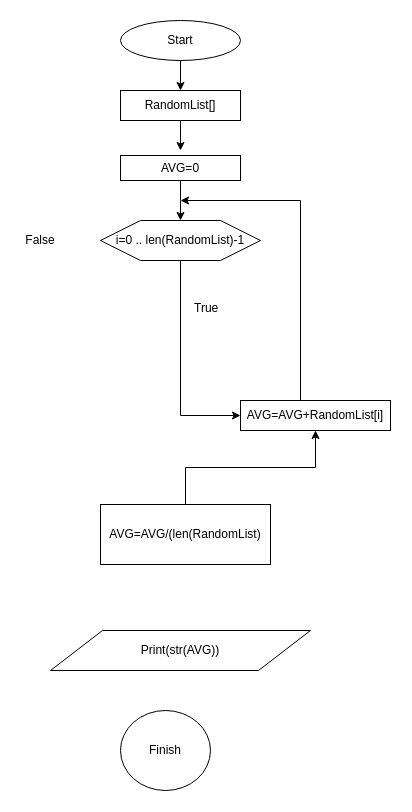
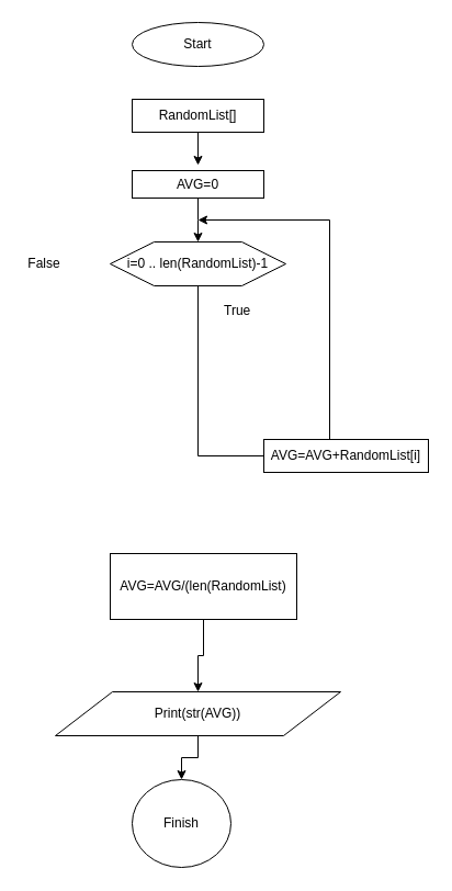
  <mxCell id="0" />
  <mxCell id="1" parent="0" />
  <mxCell id="2" value="Start" style="ellipse;whiteSpace=wrap;html=1;" parent="1" vertex="1"><mxGeometry x="120" y="20" width="120" height="40" as="geometry" /></mxCell>
- <mxCell id="3" value="" style="endArrow=classic;html=1;exitX=0.5;exitY=1;exitDx=0;exitDy=0;entryX=0.5;entryY=0;entryDx=0;entryDy=0;" parent="1" source="2" target="5" edge="1"><mxGeometry width="50" height="50" relative="1" as="geometry"><mxPoint x="106" y="130" as="sourcePoint" /><mxPoint x="190" y="80" as="targetPoint" /></mxGeometry></mxCell>
  <mxCell id="4" style="edgeStyle=orthogonalEdgeStyle;rounded=0;orthogonalLoop=1;jettySize=auto;html=1;exitX=0.5;exitY=1;exitDx=0;exitDy=0;" parent="1" source="5" edge="1"><mxGeometry relative="1" as="geometry"><mxPoint x="180" y="150" as="targetPoint" /></mxGeometry></mxCell>
  <mxCell id="5" value="RandomList[]" style="rounded=0;whiteSpace=wrap;html=1;" parent="1" vertex="1"><mxGeometry x="120" y="90" width="120" height="30" as="geometry" /></mxCell>
  <mxCell id="6" value="i=0 .. len(RandomList)-1" style="shape=hexagon;perimeter=hexagonPerimeter2;whiteSpace=wrap;html=1;" parent="1" vertex="1"><mxGeometry x="100" y="220" width="160" height="40" as="geometry" /></mxCell>
  <mxCell id="7" style="edgeStyle=orthogonalEdgeStyle;rounded=0;orthogonalLoop=1;jettySize=auto;html=1;exitX=0.5;exitY=1;exitDx=0;exitDy=0;" parent="1" source="8" edge="1"><mxGeometry relative="1" as="geometry"><mxPoint x="180" y="220" as="targetPoint" /></mxGeometry></mxCell>
  <mxCell id="8" value="AVG=0" style="rounded=0;whiteSpace=wrap;html=1;" parent="1" vertex="1"><mxGeometry x="120" y="155" width="120" height="25" as="geometry" /></mxCell>
- <mxCell id="9" value="" style="edgeStyle=orthogonalEdgeStyle;rounded=0;orthogonalLoop=1;jettySize=auto;html=1;entryX=0;entryY=0.5;entryDx=0;entryDy=0;" parent="1" source="6" target="11" edge="1"><mxGeometry relative="1" as="geometry"><mxPoint x="180" y="300" as="targetPoint" /></mxGeometry></mxCell>
+ <mxCell id="9" value="" style="edgeStyle=orthogonalEdgeStyle;rounded=0;orthogonalLoop=1;jettySize=auto;html=1;entryX=0;entryY=0.5;entryDx=0;entryDy=0;endArrow=none;" parent="1" source="6" target="11" edge="1"><mxGeometry relative="1" as="geometry"><mxPoint x="180" y="300" as="targetPoint" /></mxGeometry></mxCell>
  <mxCell id="10" style="edgeStyle=orthogonalEdgeStyle;rounded=0;orthogonalLoop=1;jettySize=auto;html=1;" parent="1" source="11" edge="1"><mxGeometry relative="1" as="geometry"><mxPoint x="180" y="200" as="targetPoint" /><Array as="points"><mxPoint x="300" y="200" /></Array></mxGeometry></mxCell>
  <mxCell id="11" value="AVG=AVG+RandomList[i]" style="rounded=0;whiteSpace=wrap;html=1;" parent="1" vertex="1"><mxGeometry x="240" y="400" width="150" height="30" as="geometry" /></mxCell>
+ <mxCell id="12" style="edgeStyle=orthogonalEdgeStyle;rounded=0;orthogonalLoop=1;jettySize=auto;html=1;" parent="1" source="13" target="14" edge="1"><mxGeometry relative="1" as="geometry"><mxPoint x="180" y="720" as="targetPoint" /></mxGeometry></mxCell>
  <mxCell id="13" value="Print(str(AVG))" style="shape=parallelogram;perimeter=parallelogramPerimeter;whiteSpace=wrap;html=1;" parent="1" vertex="1"><mxGeometry x="50" y="630" width="260" height="40" as="geometry" /></mxCell>
  <mxCell id="14" value="Finish" style="ellipse;whiteSpace=wrap;html=1;" parent="1" vertex="1"><mxGeometry x="120" y="710" width="90" height="80" as="geometry" /></mxCell>
  <mxCell id="15" value="False" style="text;html=1;strokeColor=none;fillColor=none;align=center;verticalAlign=middle;whiteSpace=wrap;rounded=0;" parent="1" vertex="1"><mxGeometry x="20" y="230" width="40" height="20" as="geometry" /></mxCell>
- <mxCell id="16" value="True" style="text;html=1;resizable=0;points=[];autosize=1;align=left;verticalAlign=top;spacingTop=-4;" parent="1" vertex="1"><mxGeometry x="192" y="298" width="40" height="20" as="geometry" /></mxCell>
- <mxCell id="17" style="edgeStyle=orthogonalEdgeStyle;rounded=0;orthogonalLoop=1;jettySize=auto;html=1;" edge="1" parent="1" source="18" target="11"><mxGeometry relative="1" as="geometry" /></mxCell>
+ <mxCell id="16" value="True" style="text;html=1;resizable=0;points=[];autosize=1;align=left;verticalAlign=top;spacingTop=-4;" parent="1" vertex="1"><mxGeometry x="202" y="273" width="40" height="20" as="geometry" /></mxCell>
+ <mxCell id="17" style="edgeStyle=orthogonalEdgeStyle;rounded=0;orthogonalLoop=1;jettySize=auto;html=1;entryX=0.5;entryY=0;entryDx=0;entryDy=0;" edge="1" parent="1" source="18" target="13"><mxGeometry relative="1" as="geometry" /></mxCell>
  <mxCell id="18" value="AVG=AVG/(len(RandomList)" style="rounded=0;whiteSpace=wrap;html=1;" vertex="1" parent="1"><mxGeometry x="100" y="504" width="170" height="60" as="geometry" /></mxCell>
